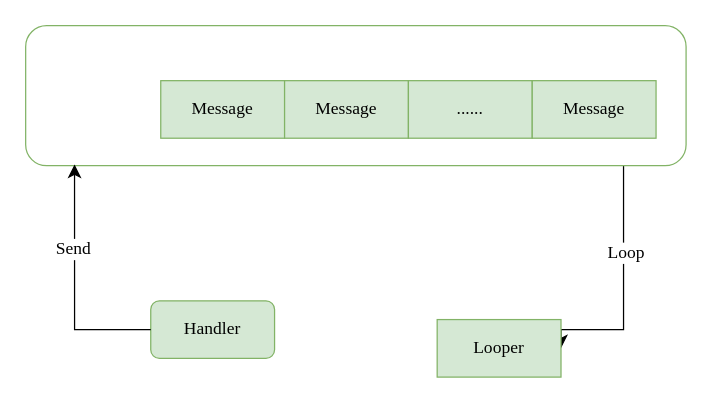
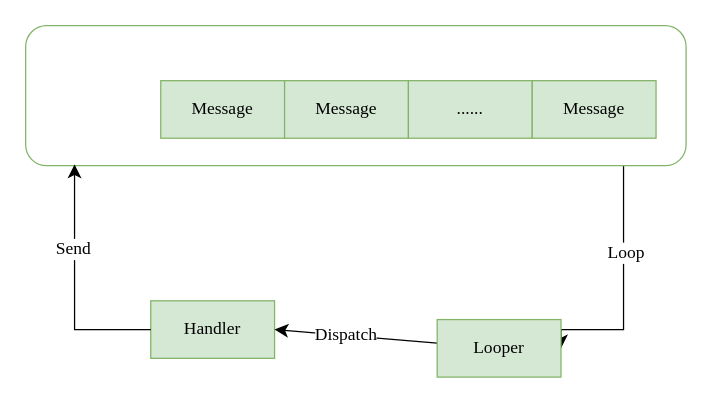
  <mxCell id="0" />
  <mxCell id="1" parent="0" />
  <mxCell id="2" style="edgeStyle=orthogonalEdgeStyle;rounded=0;orthogonalLoop=1;jettySize=auto;html=1;entryX=1;entryY=0.5;entryDx=0;entryDy=0;startSize=8;endSize=8;" edge="1" parent="1" source="4" target="12"><mxGeometry relative="1" as="geometry"><Array as="points"><mxPoint x="498" y="263" /></Array></mxGeometry></mxCell>
  <mxCell id="3" value="&lt;font style=&quot;font-size: 14px;&quot;&gt;Loop&lt;/font&gt;" style="edgeLabel;html=1;align=center;verticalAlign=middle;resizable=0;points=[];fontFamily=Times New Roman;" vertex="1" connectable="0" parent="2"><mxGeometry x="-0.293" y="1" relative="1" as="geometry"><mxPoint as="offset" /></mxGeometry></mxCell>
  <mxCell id="4" value="" style="rounded=1;whiteSpace=wrap;html=1;fontFamily=Times New Roman;fillColor=#FFFFFF;strokeColor=#82b366;" vertex="1" parent="1"><mxGeometry x="20" y="20" width="528" height="112" as="geometry" /></mxCell>
  <mxCell id="5" value="Message" style="rounded=0;whiteSpace=wrap;html=1;fontFamily=Times New Roman;fillColor=#d5e8d4;strokeColor=#82b366;fontSize=14;" vertex="1" parent="1"><mxGeometry x="128" y="64" width="99" height="46" as="geometry" /></mxCell>
  <mxCell id="6" value="Message" style="rounded=0;whiteSpace=wrap;html=1;fontFamily=Times New Roman;fillColor=#d5e8d4;strokeColor=#82b366;fontSize=14;" vertex="1" parent="1"><mxGeometry x="227" y="64" width="99" height="46" as="geometry" /></mxCell>
  <mxCell id="7" value="......" style="rounded=0;whiteSpace=wrap;html=1;fontFamily=Times New Roman;fillColor=#d5e8d4;strokeColor=#82b366;fontSize=14;" vertex="1" parent="1"><mxGeometry x="326" y="64" width="99" height="46" as="geometry" /></mxCell>
  <mxCell id="8" value="Message" style="rounded=0;whiteSpace=wrap;html=1;fontFamily=Times New Roman;fillColor=#d5e8d4;strokeColor=#82b366;fontSize=14;" vertex="1" parent="1"><mxGeometry x="425" y="64" width="99" height="46" as="geometry" /></mxCell>
- <mxCell id="9" value="Handler" style="whiteSpace=wrap;html=1;fontFamily=Times New Roman;fillColor=#d5e8d4;strokeColor=#82b366;fontSize=14;rounded=1;" vertex="1" parent="1"><mxGeometry x="120" y="240" width="99" height="46" as="geometry" /></mxCell>
+ <mxCell id="9" value="Handler" style="rounded=0;whiteSpace=wrap;html=1;fontFamily=Times New Roman;fillColor=#d5e8d4;strokeColor=#82b366;fontSize=14;" vertex="1" parent="1"><mxGeometry x="120" y="240" width="99" height="46" as="geometry" /></mxCell>
+ <mxCell id="10" style="edgeStyle=none;curved=1;rounded=0;orthogonalLoop=1;jettySize=auto;html=1;entryX=1;entryY=0.5;entryDx=0;entryDy=0;startSize=8;endSize=8;" edge="1" parent="1" source="12" target="9"><mxGeometry relative="1" as="geometry" /></mxCell>
+ <mxCell id="11" value="&lt;font style=&quot;font-size: 14px;&quot;&gt;Dispatch&lt;/font&gt;" style="edgeLabel;html=1;align=center;verticalAlign=middle;resizable=0;points=[];fontFamily=Times New Roman;" vertex="1" connectable="0" parent="10"><mxGeometry x="0.139" relative="1" as="geometry"><mxPoint as="offset" /></mxGeometry></mxCell>
  <mxCell id="12" value="Looper" style="rounded=0;whiteSpace=wrap;html=1;fontFamily=Times New Roman;fillColor=#d5e8d4;strokeColor=#82b366;fontSize=14;" vertex="1" parent="1"><mxGeometry x="349" y="255" width="99" height="46" as="geometry" /></mxCell>
  <mxCell id="13" style="edgeStyle=orthogonalEdgeStyle;rounded=0;orthogonalLoop=1;jettySize=auto;html=1;entryX=0.074;entryY=0.991;entryDx=0;entryDy=0;entryPerimeter=0;startSize=8;endSize=8;" edge="1" parent="1" source="9" target="4"><mxGeometry relative="1" as="geometry"><Array as="points"><mxPoint x="59" y="263" /></Array></mxGeometry></mxCell>
  <mxCell id="14" value="&lt;font style=&quot;font-size: 14px;&quot;&gt;Send&lt;/font&gt;" style="edgeLabel;html=1;align=center;verticalAlign=middle;resizable=0;points=[];fontFamily=Times New Roman;" vertex="1" connectable="0" parent="13"><mxGeometry x="0.316" y="-3" relative="1" as="geometry"><mxPoint x="-5" y="2" as="offset" /></mxGeometry></mxCell>
